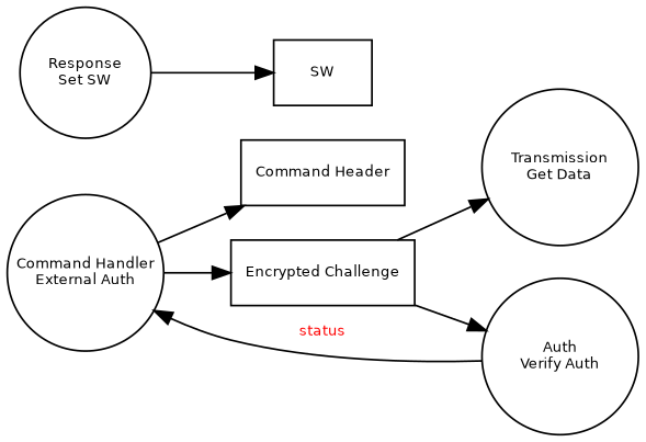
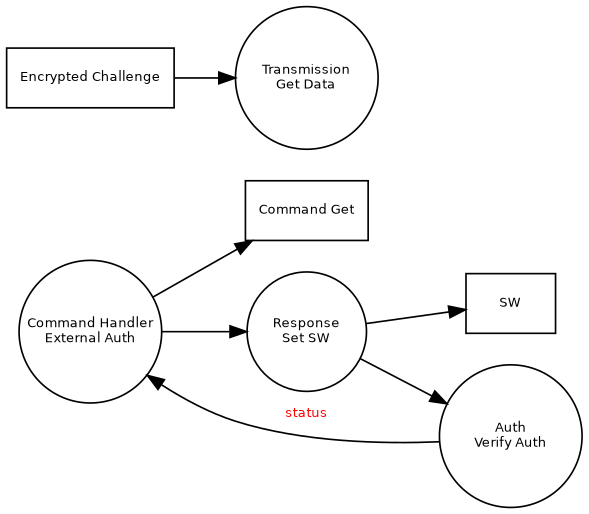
  digraph {
    rankdir=LR
    node [fontname="Bitstream Vera Sans" fontsize=8 shape=circle fixedsize=true]
    edge [fontcolor=Red fontname="Bitstream Vera Sans" fontsize=8]
-   n1 [label="Command Header" shape=record fixedsize=""]
+   n1 [label="Command Get" shape=record fixedsize=""]
    n2 [label="Command Handler\nExternal Auth" width=1.2]
    n3 [label="Response\nSet SW" width=1]
    n4 [label=SW shape=record fixedsize=""]
    n5 [label="Transmission\nGet Data" width=1.2]
    n6 [label="Encrypted Challenge" shape=record fixedsize=""]
    n7 [label="Auth\nVerify Auth" width=1.2]
    n2 -> n1
-   n2 -> n6
+   n2 -> n3
    n3 -> n4
    n6 -> n5
-   n6 -> n7
+   n3 -> n7
    n7 -> n2 [label=status]
  }
